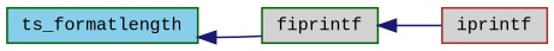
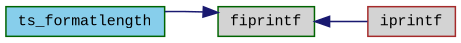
  digraph {
    fontname="Liberation Mono"
    rankdir=LR
    node [color=darkgreen fillcolor=lightgrey fontname="Liberation Mono" fontsize=10 shape=record style=filled]
    edge [color=midnightblue dir=back fontname="Liberation Mono" fontsize=10 labelfontname=Helvetica labelfontsize=10 style=solid]
    n1 [fillcolor=skyblue fontcolor=black height=0.2 label=ts_formatlength width=0.4]
    n2 [height=0.2 label=fiprintf width=0.4]
    n3 [color=brown height=0.2 label=iprintf width=0.4]
-   n1 -> n2
+   n2 -> n1
    n2 -> n3
  }
